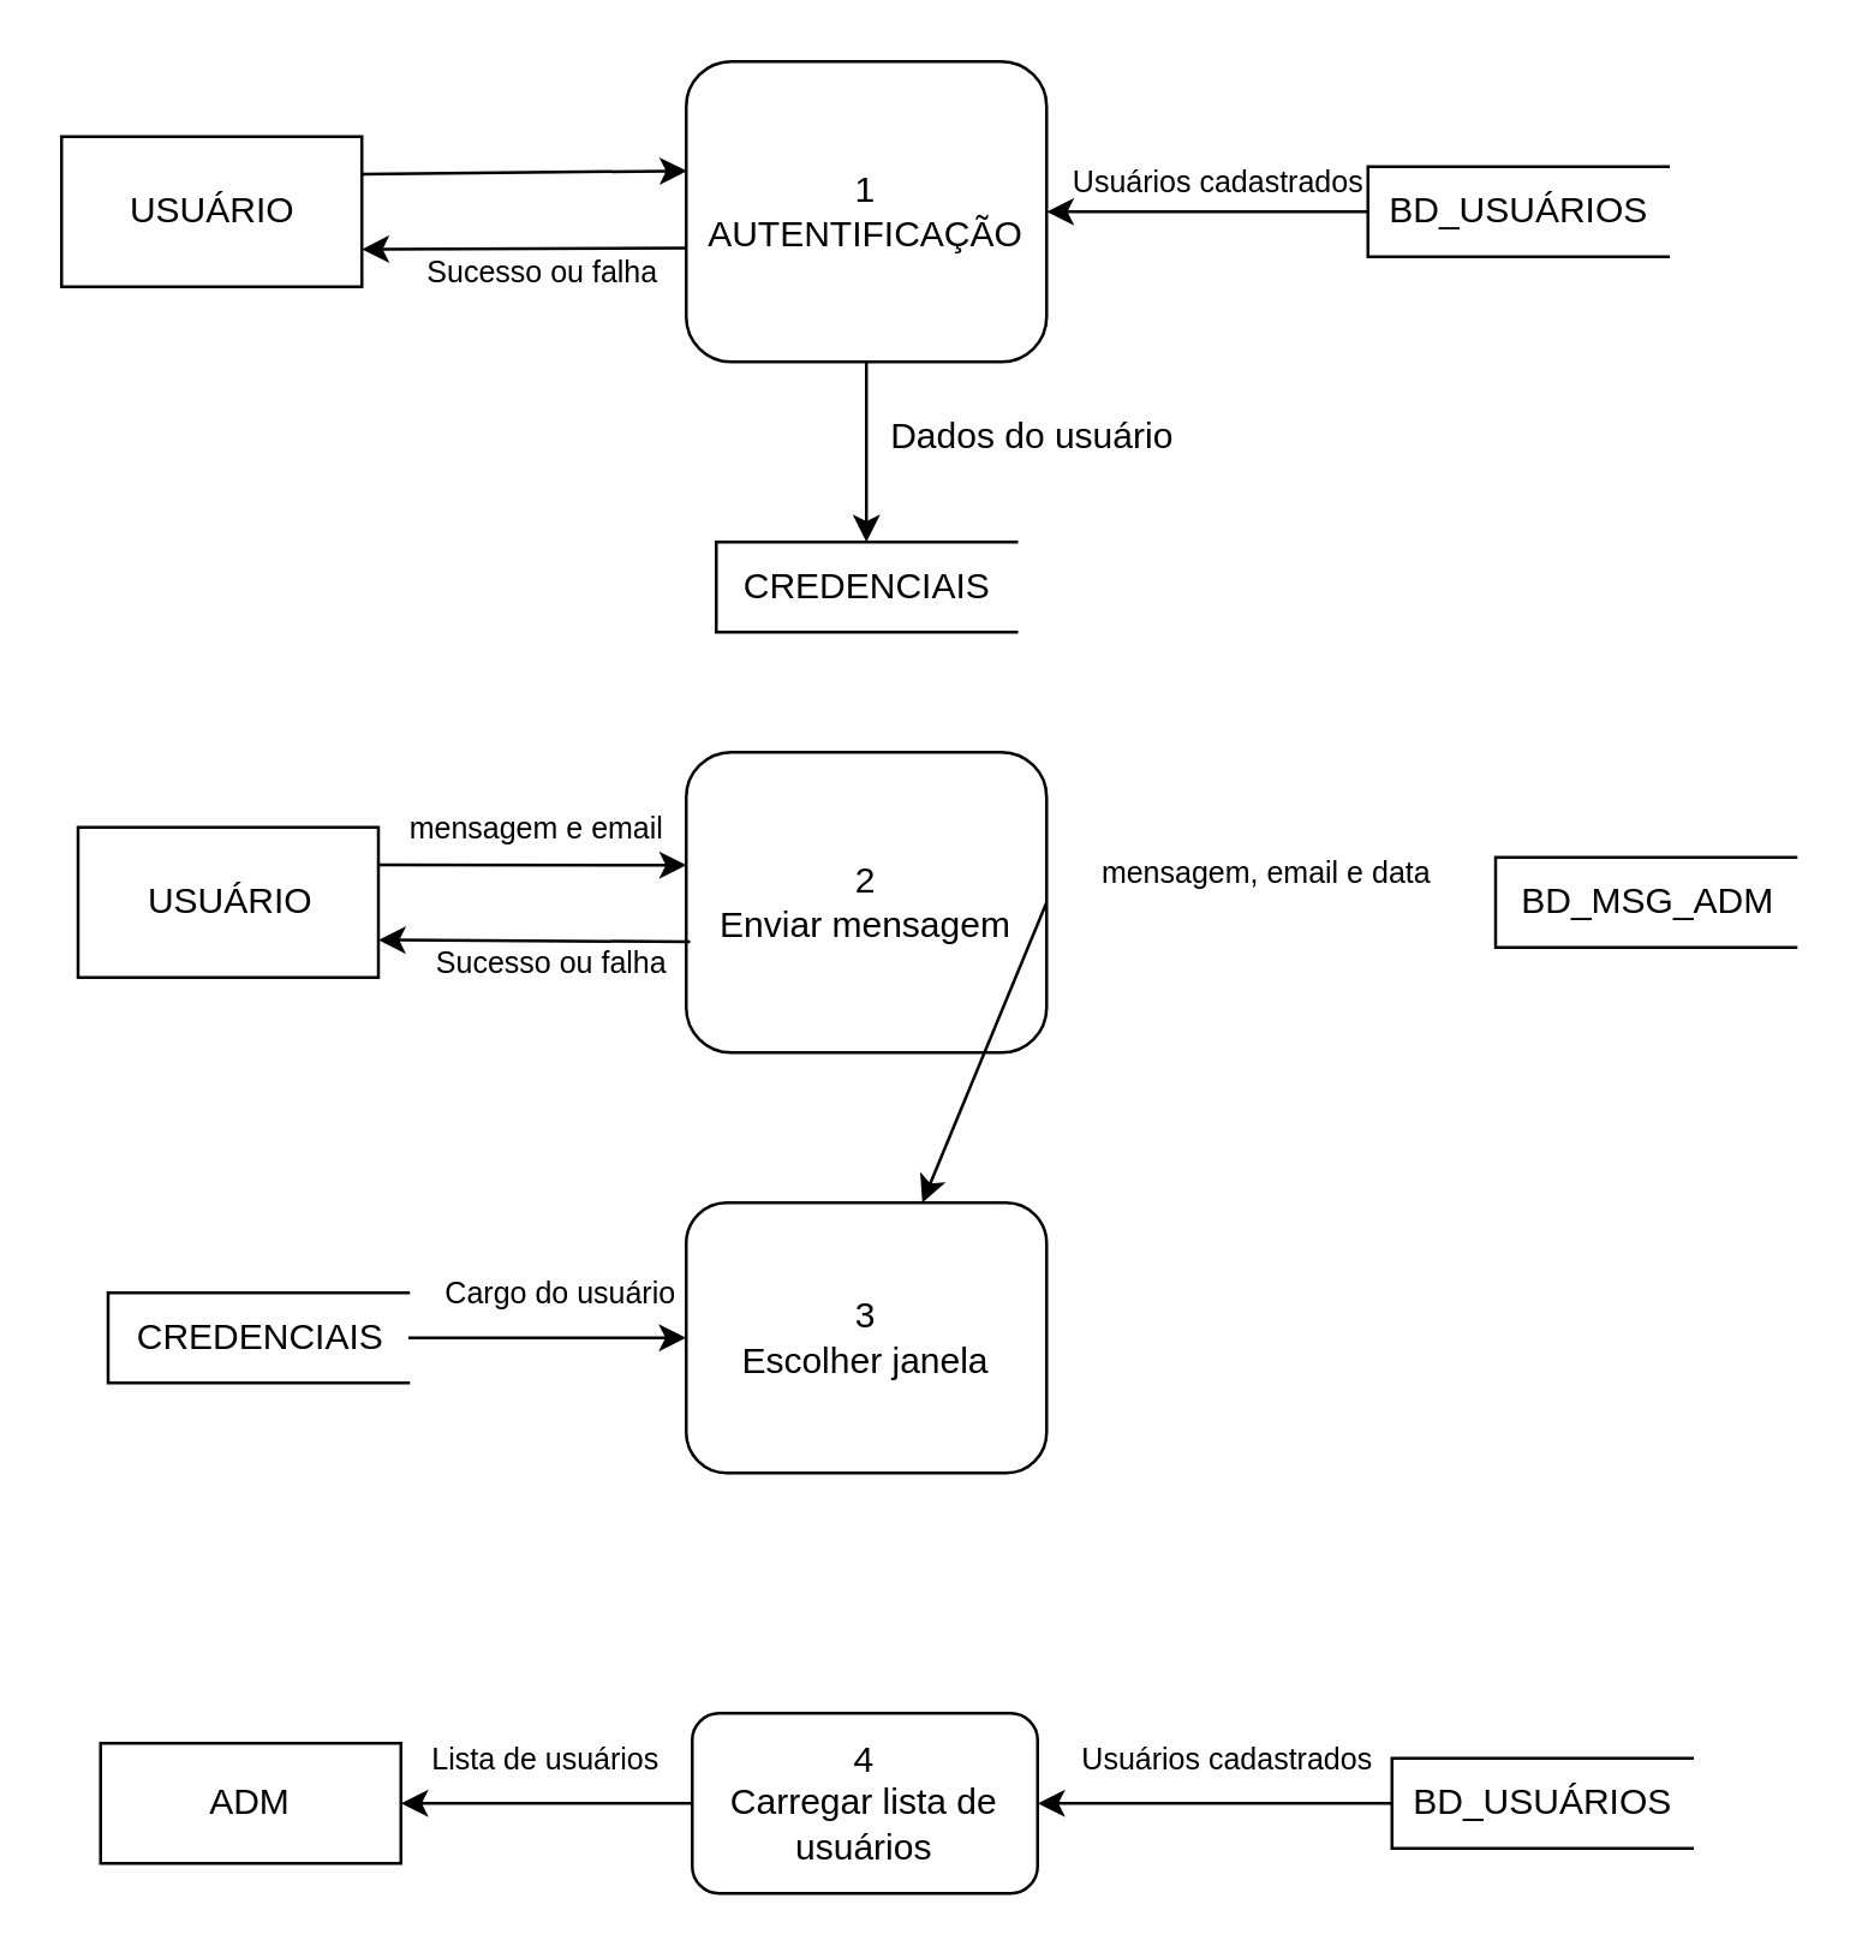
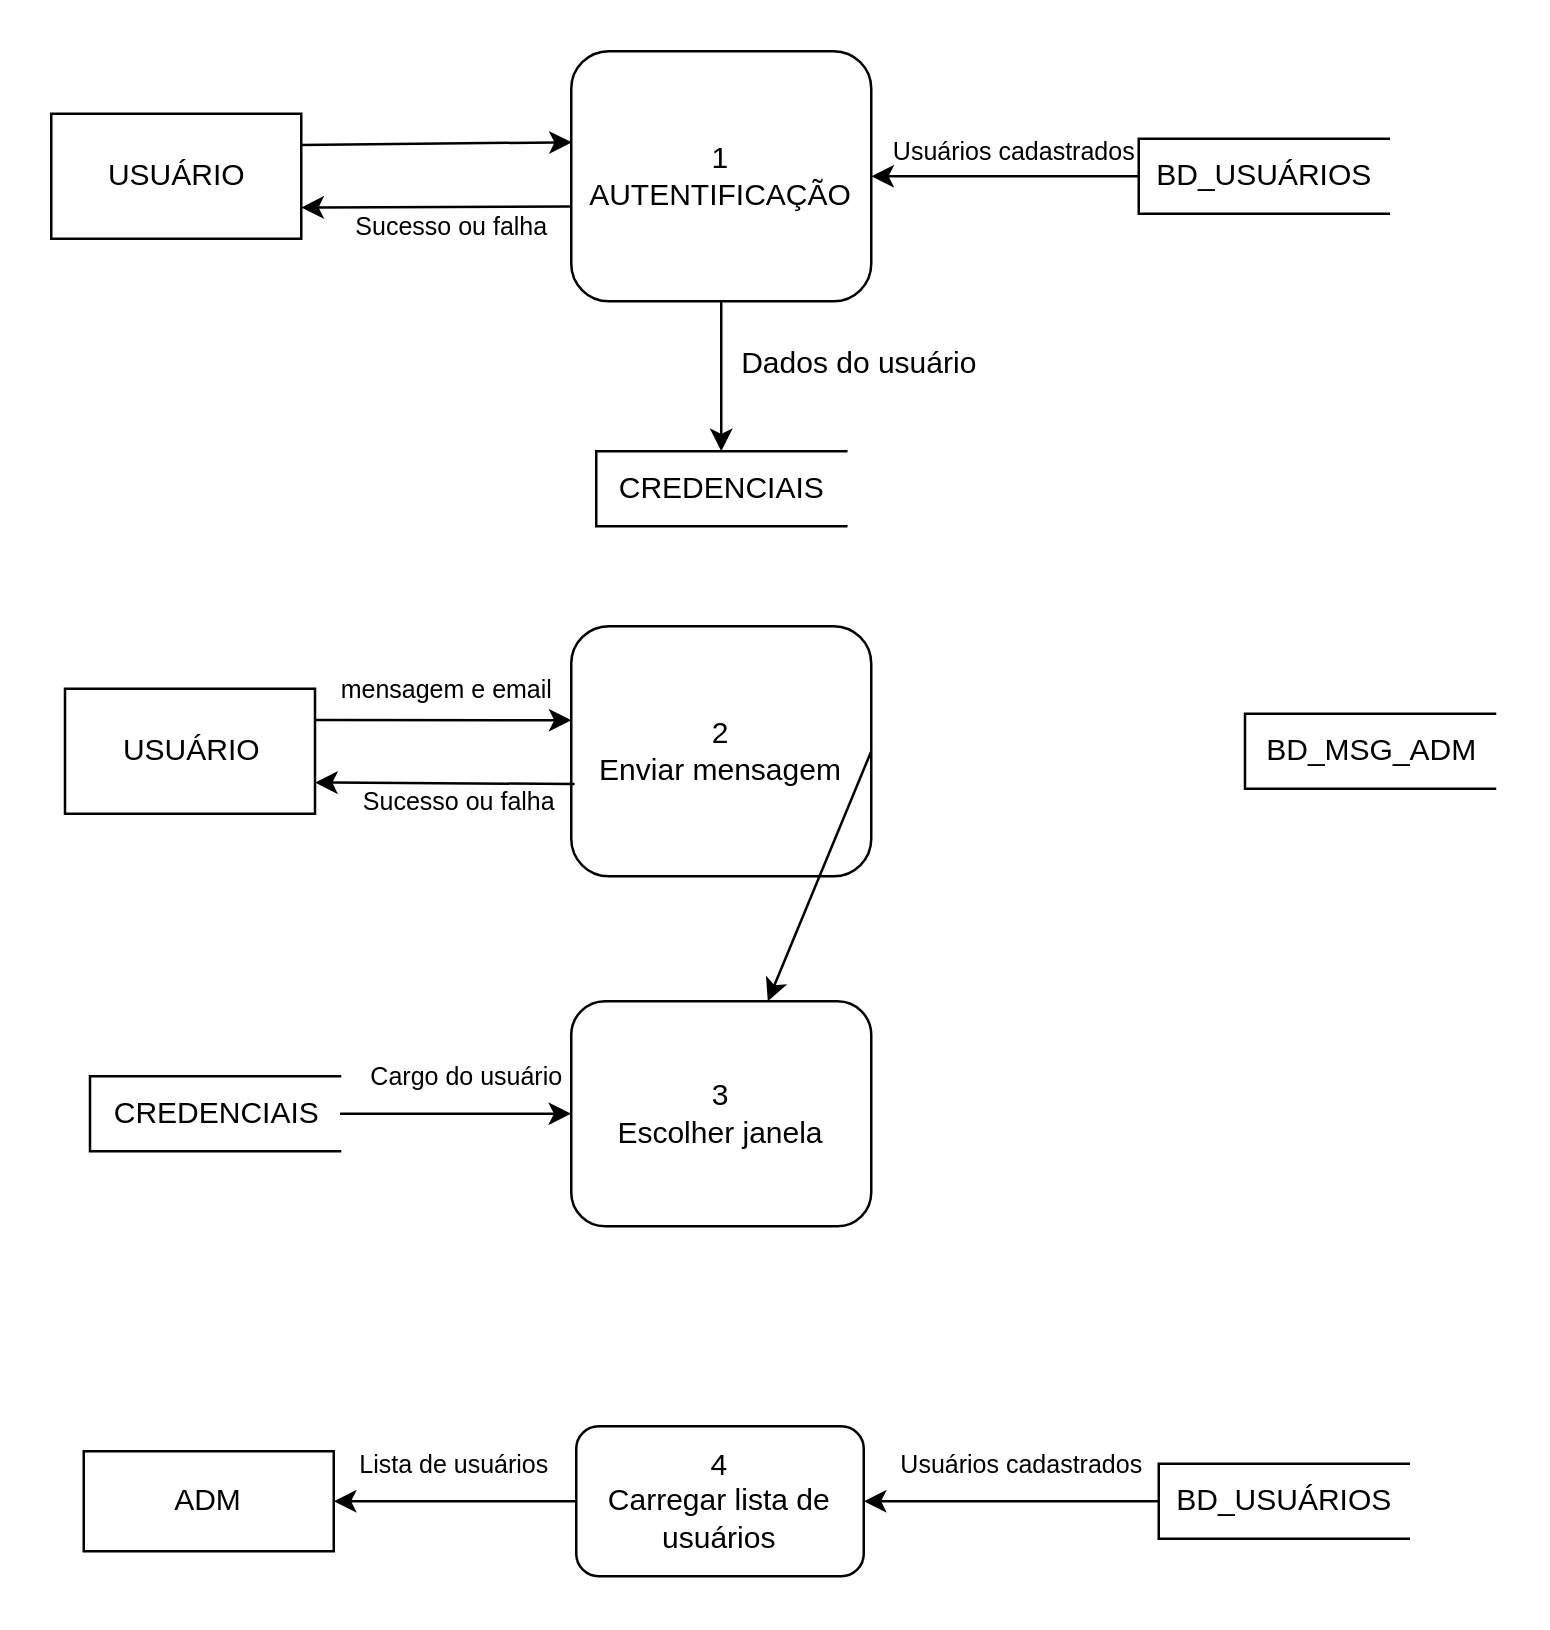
  <mxCell id="0" />
  <mxCell id="1" parent="0" />
  <mxCell id="2" value="USUÁRIO" style="html=1;dashed=0;whitespace=wrap;" vertex="1" parent="1"><mxGeometry x="20" y="45" width="100" height="50" as="geometry" /></mxCell>
  <mxCell id="3" value="1&lt;br&gt;AUTENTIFICAÇÃO" style="rounded=1;whiteSpace=wrap;html=1;" vertex="1" parent="1"><mxGeometry x="228" y="20" width="120" height="100" as="geometry" /></mxCell>
  <mxCell id="4" value="BD_USUÁRIOS" style="html=1;dashed=0;whitespace=wrap;shape=partialRectangle;right=0;" vertex="1" parent="1"><mxGeometry x="455" y="55" width="100" height="30" as="geometry" /></mxCell>
  <mxCell id="5" value="" style="endArrow=classic;html=1;rounded=0;exitX=1;exitY=0.25;exitDx=0;exitDy=0;entryX=0.002;entryY=0.364;entryDx=0;entryDy=0;entryPerimeter=0;" edge="1" parent="1" source="2" target="3"><mxGeometry width="50" height="50" relative="1" as="geometry"><mxPoint x="130" y="60" as="sourcePoint" /><mxPoint x="180" y="10" as="targetPoint" /></mxGeometry></mxCell>
  <mxCell id="6" value="" style="endArrow=classic;html=1;rounded=0;entryX=1;entryY=0.75;entryDx=0;entryDy=0;exitX=0;exitY=0.621;exitDx=0;exitDy=0;exitPerimeter=0;" edge="1" parent="1" source="3" target="2"><mxGeometry width="50" height="50" relative="1" as="geometry"><mxPoint x="160" y="110" as="sourcePoint" /><mxPoint x="260" y="60" as="targetPoint" /></mxGeometry></mxCell>
  <mxCell id="7" value="" style="endArrow=classic;html=1;rounded=0;exitX=0;exitY=0.5;exitDx=0;exitDy=0;entryX=1;entryY=0.5;entryDx=0;entryDy=0;" edge="1" parent="1" source="4" target="3"><mxGeometry width="50" height="50" relative="1" as="geometry"><mxPoint x="300" y="90" as="sourcePoint" /><mxPoint x="350" y="40" as="targetPoint" /></mxGeometry></mxCell>
  <mxCell id="8" value="Usuários cadastrados" style="text;html=1;align=center;verticalAlign=middle;resizable=0;points=[];autosize=1;strokeColor=none;fillColor=none;fontSize=10;" vertex="1" parent="1"><mxGeometry x="345" y="45" width="120" height="30" as="geometry" /></mxCell>
  <mxCell id="9" value="Sucesso ou falha" style="text;html=1;align=center;verticalAlign=middle;resizable=0;points=[];autosize=1;strokeColor=none;fillColor=none;fontSize=10;" vertex="1" parent="1"><mxGeometry x="130" y="75" width="100" height="30" as="geometry" /></mxCell>
  <mxCell id="10" value="USUÁRIO" style="html=1;dashed=0;whitespace=wrap;" vertex="1" parent="1"><mxGeometry x="25.5" y="275" width="100" height="50" as="geometry" /></mxCell>
  <mxCell id="11" value="2&lt;br&gt;Enviar mensagem" style="rounded=1;whiteSpace=wrap;html=1;" vertex="1" parent="1"><mxGeometry x="228" y="250" width="120" height="100" as="geometry" /></mxCell>
  <mxCell id="12" value="BD_MSG_ADM" style="html=1;dashed=0;whitespace=wrap;shape=partialRectangle;right=0;" vertex="1" parent="1"><mxGeometry x="497.5" y="285" width="100" height="30" as="geometry" /></mxCell>
  <mxCell id="13" value="" style="endArrow=classic;html=1;rounded=0;exitX=1;exitY=0.25;exitDx=0;exitDy=0;entryX=0.001;entryY=0.376;entryDx=0;entryDy=0;entryPerimeter=0;" edge="1" parent="1" source="10" target="11"><mxGeometry width="50" height="50" relative="1" as="geometry"><mxPoint x="125.5" y="265" as="sourcePoint" /><mxPoint x="235.5" y="265" as="targetPoint" /></mxGeometry></mxCell>
  <mxCell id="14" value="" style="endArrow=classic;html=1;rounded=0;exitX=1;exitY=0.5;exitDx=0;exitDy=0;" edge="1" parent="1" source="11" target="24"><mxGeometry width="50" height="50" relative="1" as="geometry"><mxPoint x="305.5" y="320" as="sourcePoint" /><mxPoint x="423" y="260" as="targetPoint" /></mxGeometry></mxCell>
  <mxCell id="15" value="&lt;font style=&quot;font-size: 10px;&quot;&gt;mensagem e email&lt;/font&gt;" style="text;html=1;align=center;verticalAlign=middle;resizable=0;points=[];autosize=1;strokeColor=none;fillColor=none;" vertex="1" parent="1"><mxGeometry x="123" y="260" width="110" height="30" as="geometry" /></mxCell>
- <mxCell id="16" value="mensagem, email e data" style="text;html=1;align=center;verticalAlign=middle;resizable=0;points=[];autosize=1;strokeColor=none;fillColor=none;fontSize=10;" vertex="1" parent="1"><mxGeometry x="355.5" y="275" width="130" height="30" as="geometry" /></mxCell>
  <mxCell id="17" value="" style="endArrow=classic;html=1;rounded=0;fontSize=10;entryX=1;entryY=0.75;entryDx=0;entryDy=0;exitX=0.011;exitY=0.631;exitDx=0;exitDy=0;exitPerimeter=0;" edge="1" parent="1" source="11" target="10"><mxGeometry width="50" height="50" relative="1" as="geometry"><mxPoint x="273" y="280" as="sourcePoint" /><mxPoint x="323" y="230" as="targetPoint" /></mxGeometry></mxCell>
  <mxCell id="18" value="Sucesso ou falha" style="text;html=1;align=center;verticalAlign=middle;resizable=0;points=[];autosize=1;strokeColor=none;fillColor=none;fontSize=10;" vertex="1" parent="1"><mxGeometry x="133" y="305" width="100" height="30" as="geometry" /></mxCell>
  <mxCell id="19" value="&lt;font style=&quot;font-size: 12px;&quot;&gt;CREDENCIAIS&lt;/font&gt;" style="html=1;dashed=0;whitespace=wrap;shape=partialRectangle;right=0;fontSize=10;" vertex="1" parent="1"><mxGeometry x="238" y="180" width="100" height="30" as="geometry" /></mxCell>
  <mxCell id="20" value="" style="endArrow=classic;html=1;rounded=0;fontSize=10;exitX=0.5;exitY=1;exitDx=0;exitDy=0;" edge="1" parent="1" source="3" target="19"><mxGeometry width="50" height="50" relative="1" as="geometry"><mxPoint x="263" y="200" as="sourcePoint" /><mxPoint x="313" y="150" as="targetPoint" /></mxGeometry></mxCell>
  <mxCell id="21" value="Dados do usuário" style="text;html=1;align=center;verticalAlign=middle;resizable=0;points=[];autosize=1;strokeColor=none;fillColor=none;fontSize=12;" vertex="1" parent="1"><mxGeometry x="283" y="130" width="120" height="30" as="geometry" /></mxCell>
  <mxCell id="22" value="" style="edgeStyle=orthogonalEdgeStyle;rounded=0;orthogonalLoop=1;jettySize=auto;html=1;fontSize=12;startArrow=none;startFill=0;" edge="1" parent="1" source="23" target="24"><mxGeometry relative="1" as="geometry" /></mxCell>
  <mxCell id="23" value="CREDENCIAIS" style="html=1;dashed=0;whitespace=wrap;shape=partialRectangle;right=0;fontSize=12;" vertex="1" parent="1"><mxGeometry x="35.5" y="430" width="100" height="30" as="geometry" /></mxCell>
  <mxCell id="24" value="3&lt;br&gt;Escolher janela" style="rounded=1;whiteSpace=wrap;html=1;fontSize=12;" vertex="1" parent="1"><mxGeometry x="228" y="400" width="120" height="90" as="geometry" /></mxCell>
  <mxCell id="25" value="&lt;font style=&quot;font-size: 10px;&quot;&gt;Cargo do usuário&lt;/font&gt;" style="text;html=1;align=center;verticalAlign=middle;resizable=0;points=[];autosize=1;strokeColor=none;fillColor=none;fontSize=12;" vertex="1" parent="1"><mxGeometry x="135.5" y="415" width="100" height="30" as="geometry" /></mxCell>
  <mxCell id="26" value="&lt;font style=&quot;font-size: 12px;&quot;&gt;4&lt;br&gt;Carregar lista de&lt;br&gt;usuários&lt;br&gt;&lt;/font&gt;" style="rounded=1;whiteSpace=wrap;html=1;fontSize=10;" vertex="1" parent="1"><mxGeometry x="230" y="570" width="115" height="60" as="geometry" /></mxCell>
  <mxCell id="27" value="&lt;font style=&quot;font-size: 12px;&quot;&gt;ADM&lt;/font&gt;" style="rounded=0;whiteSpace=wrap;html=1;fontSize=10;" vertex="1" parent="1"><mxGeometry x="33" y="580" width="100" height="40" as="geometry" /></mxCell>
  <mxCell id="28" value="BD_USUÁRIOS" style="html=1;dashed=0;whitespace=wrap;shape=partialRectangle;right=0;" vertex="1" parent="1"><mxGeometry x="463" y="585" width="100" height="30" as="geometry" /></mxCell>
  <mxCell id="29" value="" style="endArrow=classic;html=1;rounded=0;exitX=0;exitY=0.5;exitDx=0;exitDy=0;entryX=1;entryY=0.5;entryDx=0;entryDy=0;" edge="1" parent="1" source="28" target="26"><mxGeometry width="50" height="50" relative="1" as="geometry"><mxPoint x="382.5" y="459" as="sourcePoint" /><mxPoint x="430.5" y="439" as="targetPoint" /></mxGeometry></mxCell>
  <mxCell id="30" value="Usuários cadastrados" style="text;html=1;align=center;verticalAlign=middle;resizable=0;points=[];autosize=1;strokeColor=none;fillColor=none;fontSize=10;" vertex="1" parent="1"><mxGeometry x="348" y="570" width="120" height="30" as="geometry" /></mxCell>
  <mxCell id="31" value="" style="endArrow=classic;html=1;rounded=0;fontSize=12;exitX=0;exitY=0.5;exitDx=0;exitDy=0;entryX=1;entryY=0.5;entryDx=0;entryDy=0;" edge="1" parent="1" source="26" target="27"><mxGeometry width="50" height="50" relative="1" as="geometry"><mxPoint x="303" y="490" as="sourcePoint" /><mxPoint x="353" y="440" as="targetPoint" /></mxGeometry></mxCell>
  <mxCell id="32" value="&lt;font style=&quot;font-size: 10px;&quot;&gt;Lista de usuários&lt;/font&gt;" style="text;html=1;align=center;verticalAlign=middle;resizable=0;points=[];autosize=1;strokeColor=none;fillColor=none;fontSize=12;" vertex="1" parent="1"><mxGeometry x="131" y="570" width="100" height="30" as="geometry" /></mxCell>
